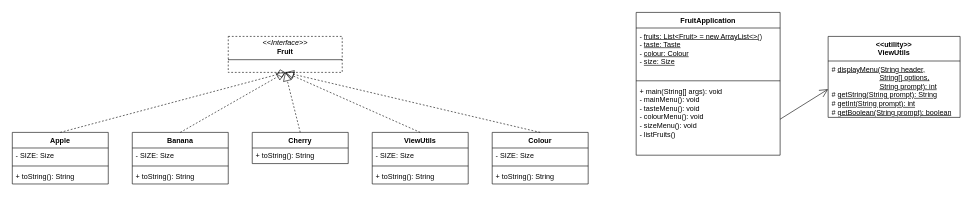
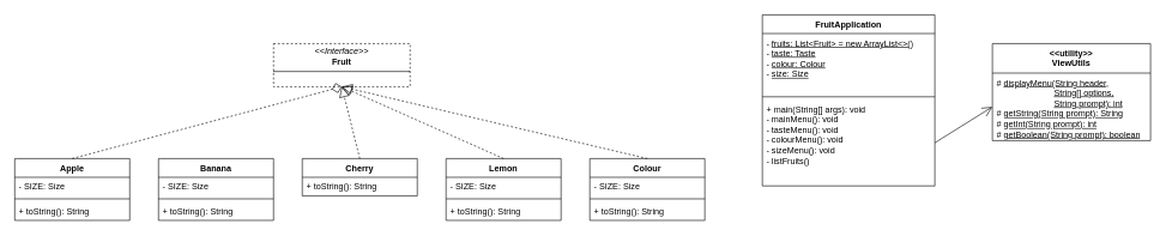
  <mxCell id="0" />
  <mxCell id="1" parent="0" />
  <mxCell id="2" value="&lt;p style=&quot;margin:0px;margin-top:4px;text-align:center;&quot;&gt;&lt;i&gt;&amp;lt;&amp;lt;Interface&amp;gt;&amp;gt;&lt;/i&gt;&lt;br&gt;&lt;b&gt;Fruit&lt;/b&gt;&lt;/p&gt;&lt;hr size=&quot;1&quot; style=&quot;border-style:solid;&quot;&gt;&lt;p style=&quot;margin:0px;margin-left:4px;&quot;&gt;&lt;/p&gt;&lt;p style=&quot;margin:0px;margin-left:4px;&quot;&gt;&lt;br&gt;&lt;/p&gt;" style="verticalAlign=top;align=left;overflow=fill;html=1;whiteSpace=wrap;dashed=1;" vertex="1" parent="1"><mxGeometry x="380" y="60" width="190" height="60" as="geometry" /></mxCell>
  <mxCell id="3" value="Apple" style="swimlane;fontStyle=1;align=center;verticalAlign=top;childLayout=stackLayout;horizontal=1;startSize=26;horizontalStack=0;resizeParent=1;resizeParentMax=0;resizeLast=0;collapsible=1;marginBottom=0;whiteSpace=wrap;html=1;" vertex="1" parent="1"><mxGeometry y="220" width="160" height="86" as="geometry" x="20" /></mxCell>
  <mxCell id="4" value="- SIZE: Size" style="text;strokeColor=none;fillColor=none;align=left;verticalAlign=top;spacingLeft=4;spacingRight=4;overflow=hidden;rotatable=0;points=[[0,0.5],[1,0.5]];portConstraint=eastwest;whiteSpace=wrap;html=1;" vertex="1" parent="3"><mxGeometry y="26" width="160" height="26" as="geometry" /></mxCell>
  <mxCell id="5" value="" style="line;strokeWidth=1;fillColor=none;align=left;verticalAlign=middle;spacingTop=-1;spacingLeft=3;spacingRight=3;rotatable=0;labelPosition=right;points=[];portConstraint=eastwest;strokeColor=inherit;" vertex="1" parent="3"><mxGeometry y="52" width="160" height="8" as="geometry" /></mxCell>
  <mxCell id="6" value="+ toString(): String" style="text;strokeColor=none;fillColor=none;align=left;verticalAlign=top;spacingLeft=4;spacingRight=4;overflow=hidden;rotatable=0;points=[[0,0.5],[1,0.5]];portConstraint=eastwest;whiteSpace=wrap;html=1;" vertex="1" parent="3"><mxGeometry y="60" width="160" height="26" as="geometry" /></mxCell>
  <mxCell id="7" value="Banana" style="swimlane;fontStyle=1;align=center;verticalAlign=top;childLayout=stackLayout;horizontal=1;startSize=26;horizontalStack=0;resizeParent=1;resizeParentMax=0;resizeLast=0;collapsible=1;marginBottom=0;whiteSpace=wrap;html=1;" vertex="1" parent="1"><mxGeometry x="220" y="220" width="160" height="86" as="geometry" /></mxCell>
  <mxCell id="8" value="- SIZE: Size" style="text;strokeColor=none;fillColor=none;align=left;verticalAlign=top;spacingLeft=4;spacingRight=4;overflow=hidden;rotatable=0;points=[[0,0.5],[1,0.5]];portConstraint=eastwest;whiteSpace=wrap;html=1;" vertex="1" parent="7"><mxGeometry y="26" width="160" height="26" as="geometry" /></mxCell>
  <mxCell id="9" value="" style="line;strokeWidth=1;fillColor=none;align=left;verticalAlign=middle;spacingTop=-1;spacingLeft=3;spacingRight=3;rotatable=0;labelPosition=right;points=[];portConstraint=eastwest;strokeColor=inherit;" vertex="1" parent="7"><mxGeometry y="52" width="160" height="8" as="geometry" /></mxCell>
  <mxCell id="10" value="+ toString(): String" style="text;strokeColor=none;fillColor=none;align=left;verticalAlign=top;spacingLeft=4;spacingRight=4;overflow=hidden;rotatable=0;points=[[0,0.5],[1,0.5]];portConstraint=eastwest;whiteSpace=wrap;html=1;" vertex="1" parent="7"><mxGeometry y="60" width="160" height="26" as="geometry" /></mxCell>
  <mxCell id="11" value="Cherry" style="swimlane;fontStyle=1;align=center;verticalAlign=top;childLayout=stackLayout;horizontal=1;startSize=26;horizontalStack=0;resizeParent=1;resizeParentMax=0;resizeLast=0;collapsible=1;marginBottom=0;whiteSpace=wrap;html=1;" vertex="1" parent="1"><mxGeometry x="420" y="220" width="160" height="52" as="geometry" /></mxCell>
  <mxCell id="12" value="+ toString(): String" style="text;strokeColor=none;fillColor=none;align=left;verticalAlign=top;spacingLeft=4;spacingRight=4;overflow=hidden;rotatable=0;points=[[0,0.5],[1,0.5]];portConstraint=eastwest;whiteSpace=wrap;html=1;" vertex="1" parent="11"><mxGeometry y="26" width="160" height="26" as="geometry" /></mxCell>
- <mxCell id="13" value="ViewUtils" style="swimlane;fontStyle=1;align=center;verticalAlign=top;childLayout=stackLayout;horizontal=1;startSize=26;horizontalStack=0;resizeParent=1;resizeParentMax=0;resizeLast=0;collapsible=1;marginBottom=0;whiteSpace=wrap;html=1;" vertex="1" parent="1"><mxGeometry x="620" y="220" width="160" height="86" as="geometry" /></mxCell>
+ <mxCell id="13" value="Lemon" style="swimlane;fontStyle=1;align=center;verticalAlign=top;childLayout=stackLayout;horizontal=1;startSize=26;horizontalStack=0;resizeParent=1;resizeParentMax=0;resizeLast=0;collapsible=1;marginBottom=0;whiteSpace=wrap;html=1;" vertex="1" parent="1"><mxGeometry x="620" y="220" width="160" height="86" as="geometry" /></mxCell>
  <mxCell id="14" value="- SIZE: Size" style="text;strokeColor=none;fillColor=none;align=left;verticalAlign=top;spacingLeft=4;spacingRight=4;overflow=hidden;rotatable=0;points=[[0,0.5],[1,0.5]];portConstraint=eastwest;whiteSpace=wrap;html=1;" vertex="1" parent="13"><mxGeometry y="26" width="160" height="26" as="geometry" /></mxCell>
  <mxCell id="15" value="" style="line;strokeWidth=1;fillColor=none;align=left;verticalAlign=middle;spacingTop=-1;spacingLeft=3;spacingRight=3;rotatable=0;labelPosition=right;points=[];portConstraint=eastwest;strokeColor=inherit;" vertex="1" parent="13"><mxGeometry y="52" width="160" height="8" as="geometry" /></mxCell>
  <mxCell id="16" value="+ toString(): String" style="text;strokeColor=none;fillColor=none;align=left;verticalAlign=top;spacingLeft=4;spacingRight=4;overflow=hidden;rotatable=0;points=[[0,0.5],[1,0.5]];portConstraint=eastwest;whiteSpace=wrap;html=1;" vertex="1" parent="13"><mxGeometry y="60" width="160" height="26" as="geometry" /></mxCell>
  <mxCell id="17" value="" style="endArrow=diamond;dashed=1;endFill=0;endSize=12;html=1;rounded=0;exitX=0.5;exitY=0;exitDx=0;exitDy=0;entryX=0.5;entryY=1;entryDx=0;entryDy=0;" edge="1" parent="1" source="3" target="2"><mxGeometry width="160" relative="1" as="geometry"><mxPoint x="170" y="200" as="sourcePoint" /><mxPoint x="300" y="140" as="targetPoint" /></mxGeometry></mxCell>
- <mxCell id="18" value="" style="endArrow=block;dashed=1;endFill=0;endSize=12;html=1;rounded=0;exitX=0.5;exitY=0;exitDx=0;exitDy=0;entryX=0.5;entryY=1;entryDx=0;entryDy=0;" edge="1" parent="1" source="7" target="2"><mxGeometry width="160" relative="1" as="geometry"><mxPoint x="170" y="200" as="sourcePoint" /><mxPoint x="330" y="150" as="targetPoint" /></mxGeometry></mxCell>
  <mxCell id="19" value="" style="endArrow=block;dashed=1;endFill=0;endSize=12;html=1;rounded=0;exitX=0.5;exitY=0;exitDx=0;exitDy=0;entryX=0.5;entryY=1;entryDx=0;entryDy=0;" edge="1" parent="1" source="11" target="2"><mxGeometry width="160" relative="1" as="geometry"><mxPoint x="480" y="150" as="sourcePoint" /><mxPoint x="355" y="200" as="targetPoint" /></mxGeometry></mxCell>
  <mxCell id="20" value="" style="endArrow=block;dashed=1;endFill=0;endSize=12;html=1;rounded=0;exitX=0.5;exitY=0;exitDx=0;exitDy=0;entryX=0.5;entryY=1;entryDx=0;entryDy=0;" edge="1" parent="1" source="13" target="2"><mxGeometry width="160" relative="1" as="geometry"><mxPoint x="460" y="200" as="sourcePoint" /><mxPoint x="355" y="200" as="targetPoint" /></mxGeometry></mxCell>
  <mxCell id="21" value="Colour" style="swimlane;fontStyle=1;align=center;verticalAlign=top;childLayout=stackLayout;horizontal=1;startSize=26;horizontalStack=0;resizeParent=1;resizeParentMax=0;resizeLast=0;collapsible=1;marginBottom=0;whiteSpace=wrap;html=1;" vertex="1" parent="1"><mxGeometry x="820" y="220" width="160" height="86" as="geometry" /></mxCell>
  <mxCell id="22" value="- SIZE: Size" style="text;strokeColor=none;fillColor=none;align=left;verticalAlign=top;spacingLeft=4;spacingRight=4;overflow=hidden;rotatable=0;points=[[0,0.5],[1,0.5]];portConstraint=eastwest;whiteSpace=wrap;html=1;" vertex="1" parent="21"><mxGeometry y="26" width="160" height="26" as="geometry" /></mxCell>
  <mxCell id="23" value="" style="line;strokeWidth=1;fillColor=none;align=left;verticalAlign=middle;spacingTop=-1;spacingLeft=3;spacingRight=3;rotatable=0;labelPosition=right;points=[];portConstraint=eastwest;strokeColor=inherit;" vertex="1" parent="21"><mxGeometry y="52" width="160" height="8" as="geometry" /></mxCell>
  <mxCell id="24" value="+ toString(): String" style="text;strokeColor=none;fillColor=none;align=left;verticalAlign=top;spacingLeft=4;spacingRight=4;overflow=hidden;rotatable=0;points=[[0,0.5],[1,0.5]];portConstraint=eastwest;whiteSpace=wrap;html=1;" vertex="1" parent="21"><mxGeometry y="60" width="160" height="26" as="geometry" /></mxCell>
  <mxCell id="25" value="" style="endArrow=block;dashed=1;endFill=0;endSize=12;html=1;rounded=0;exitX=0.5;exitY=0;exitDx=0;exitDy=0;entryX=0.5;entryY=1;entryDx=0;entryDy=0;" edge="1" parent="1" source="21" target="2"><mxGeometry width="160" relative="1" as="geometry"><mxPoint x="630" y="350" as="sourcePoint" /><mxPoint x="580" y="140" as="targetPoint" /></mxGeometry></mxCell>
  <mxCell id="26" value="FruitApplication" style="swimlane;fontStyle=1;align=center;verticalAlign=top;childLayout=stackLayout;horizontal=1;startSize=26;horizontalStack=0;resizeParent=1;resizeParentMax=0;resizeLast=0;collapsible=1;marginBottom=0;whiteSpace=wrap;html=1;" vertex="1" parent="1"><mxGeometry x="1060" y="20" width="240" height="238" as="geometry" /></mxCell>
  <mxCell id="27" value="- &lt;u&gt;fruits: List&amp;lt;Fruit&amp;gt; = new ArrayList&amp;lt;&amp;gt;()&lt;/u&gt;&lt;div&gt;- &lt;u&gt;taste: Taste&lt;/u&gt;&lt;/div&gt;&lt;div&gt;- &lt;u&gt;colour: Colour&lt;/u&gt;&lt;/div&gt;&lt;div&gt;- &lt;u&gt;size: Size&lt;/u&gt;&lt;/div&gt;" style="text;strokeColor=none;fillColor=none;align=left;verticalAlign=top;spacingLeft=4;spacingRight=4;overflow=hidden;rotatable=0;points=[[0,0.5],[1,0.5]];portConstraint=eastwest;whiteSpace=wrap;html=1;" vertex="1" parent="26"><mxGeometry y="26" width="240" height="84" as="geometry" /></mxCell>
  <mxCell id="28" value="" style="line;strokeWidth=1;fillColor=none;align=left;verticalAlign=middle;spacingTop=-1;spacingLeft=3;spacingRight=3;rotatable=0;labelPosition=right;points=[];portConstraint=eastwest;strokeColor=inherit;" vertex="1" parent="26"><mxGeometry y="110" width="240" height="8" as="geometry" /></mxCell>
  <mxCell id="29" value="+ main(String[] args): void&lt;div&gt;&lt;span style=&quot;background-color: initial;&quot;&gt;- mainMenu(): void&lt;/span&gt;&lt;/div&gt;&lt;div&gt;&lt;span style=&quot;background-color: initial;&quot;&gt;- tasteMenu(): void&lt;/span&gt;&lt;/div&gt;&lt;div&gt;&lt;span style=&quot;background-color: initial;&quot;&gt;- colourMenu(): void&lt;/span&gt;&lt;/div&gt;&lt;div&gt;&lt;span style=&quot;background-color: initial;&quot;&gt;- sizeMenu(): void&lt;/span&gt;&lt;/div&gt;&lt;div&gt;&lt;span style=&quot;background-color: initial;&quot;&gt;- listFruits()&lt;/span&gt;&lt;/div&gt;" style="text;strokeColor=none;fillColor=none;align=left;verticalAlign=top;spacingLeft=4;spacingRight=4;overflow=hidden;rotatable=0;points=[[0,0.5],[1,0.5]];portConstraint=eastwest;whiteSpace=wrap;html=1;" vertex="1" parent="26"><mxGeometry y="118" width="240" height="120" as="geometry" /></mxCell>
  <mxCell id="30" value="&lt;div style=&quot;text-align: left;&quot;&gt;&lt;span style=&quot;background-color: initial; text-align: center;&quot;&gt;&amp;lt;&amp;lt;utility&amp;gt;&amp;gt;&lt;/span&gt;&lt;/div&gt;&lt;div style=&quot;text-align: left;&quot;&gt;&lt;span style=&quot;background-color: initial; text-align: center;&quot;&gt;&amp;nbsp;ViewUtils&lt;/span&gt;&lt;br&gt;&lt;/div&gt;" style="swimlane;fontStyle=1;align=center;verticalAlign=top;childLayout=stackLayout;horizontal=1;startSize=41;horizontalStack=0;resizeParent=1;resizeParentMax=0;resizeLast=0;collapsible=1;marginBottom=0;whiteSpace=wrap;html=1;" vertex="1" parent="1"><mxGeometry x="1380" y="60" width="220" height="135" as="geometry" /></mxCell>
  <mxCell id="31" value="# &lt;u&gt;displayMenu(String header,&lt;/u&gt;&lt;div&gt;&lt;u&gt;&lt;span style=&quot;white-space: pre;&quot;&gt;&#09;&lt;/span&gt;&lt;span style=&quot;white-space: pre;&quot;&gt;&#09;&lt;/span&gt;&lt;span style=&quot;white-space: pre;&quot;&gt;&#09;&lt;/span&gt;String[] options,&lt;br&gt;&lt;/u&gt;&lt;/div&gt;&lt;div&gt;&lt;u&gt;&lt;span style=&quot;white-space: pre;&quot;&gt;&#09;&lt;/span&gt;&lt;span style=&quot;white-space: pre;&quot;&gt;&#09;&lt;/span&gt;&lt;span style=&quot;white-space: pre;&quot;&gt;&#09;&lt;/span&gt;String prompt): int&lt;/u&gt;&lt;br&gt;&lt;/div&gt;&lt;div&gt;# &lt;u&gt;getString(String prompt): String&lt;/u&gt;&amp;nbsp;&lt;/div&gt;&lt;div&gt;# &lt;u&gt;getInt(String prompt): int&lt;/u&gt;&lt;/div&gt;&lt;div&gt;# &lt;u&gt;getBoolean(String prompt): boolean&lt;/u&gt;&lt;/div&gt;" style="text;strokeColor=none;fillColor=none;align=left;verticalAlign=top;spacingLeft=4;spacingRight=4;overflow=hidden;rotatable=0;points=[[0,0.5],[1,0.5]];portConstraint=eastwest;whiteSpace=wrap;html=1;" vertex="1" parent="30"><mxGeometry y="41" width="220" height="94" as="geometry" /></mxCell>
  <mxCell id="32" value="" style="endArrow=open;endFill=1;endSize=12;html=1;rounded=0;entryX=0;entryY=0.5;entryDx=0;entryDy=0;exitX=1;exitY=0.5;exitDx=0;exitDy=0;" edge="1" parent="1" source="29" target="31"><mxGeometry width="160" relative="1" as="geometry"><mxPoint x="1280" y="150" as="sourcePoint" /><mxPoint x="1440" y="150" as="targetPoint" /></mxGeometry></mxCell>
